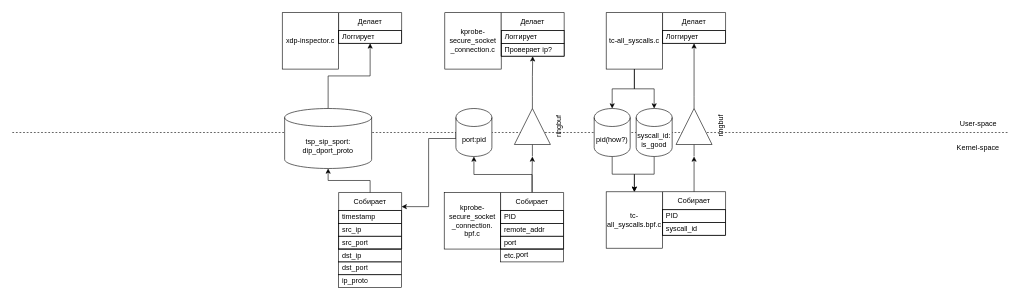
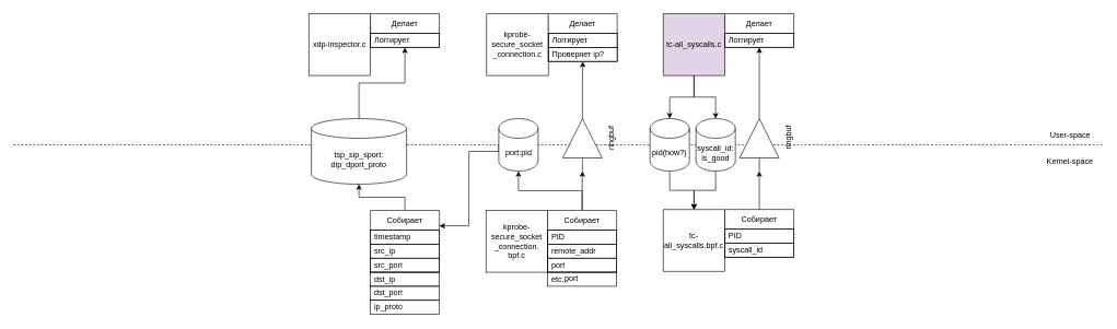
  <mxCell id="0" />
  <mxCell id="1" parent="0" />
  <mxCell id="2" value="" style="endArrow=none;dashed=1;html=1;rounded=0;" edge="1" parent="1"><mxGeometry width="50" height="50" relative="1" as="geometry"><mxPoint x="20" y="220" as="sourcePoint" /><mxPoint x="1680" y="220" as="targetPoint" /></mxGeometry></mxCell>
  <mxCell id="3" value="Kernel-space" style="text;html=1;align=center;verticalAlign=middle;whiteSpace=wrap;rounded=0;" vertex="1" parent="1"><mxGeometry x="1590" y="230" width="80" height="30" as="geometry" /></mxCell>
  <mxCell id="4" value="User-space" style="text;html=1;align=center;verticalAlign=middle;resizable=0;points=[];autosize=1;strokeColor=none;fillColor=none;" vertex="1" parent="1"><mxGeometry x="1590" y="190" width="80" height="30" as="geometry" /></mxCell>
  <mxCell id="5" style="edgeStyle=orthogonalEdgeStyle;rounded=0;orthogonalLoop=1;jettySize=auto;html=1;exitX=0;exitY=0.5;exitDx=0;exitDy=0;exitPerimeter=0;entryX=1;entryY=0.25;entryDx=0;entryDy=0;jumpStyle=arc;" edge="1" parent="1" source="6" target="44"><mxGeometry relative="1" as="geometry"><Array as="points"><mxPoint x="760" y="230" /><mxPoint x="714" y="230" /><mxPoint x="714" y="344" /></Array></mxGeometry></mxCell>
  <mxCell id="6" value="port:pid" style="shape=cylinder3;whiteSpace=wrap;html=1;boundedLbl=1;backgroundOutline=1;size=15;" vertex="1" parent="1"><mxGeometry x="759.5" y="180" width="60" height="80" as="geometry" /></mxCell>
  <mxCell id="7" style="edgeStyle=orthogonalEdgeStyle;rounded=0;orthogonalLoop=1;jettySize=auto;html=1;" edge="1" parent="1" source="8" target="56"><mxGeometry relative="1" as="geometry"><mxPoint x="887" y="90" as="targetPoint" /></mxGeometry></mxCell>
  <mxCell id="8" value="ringbuf" style="verticalLabelPosition=bottom;shadow=0;dashed=0;align=center;html=1;verticalAlign=top;shape=mxgraph.electrical.logic_gates.buffer2;rotation=-90;" vertex="1" parent="1"><mxGeometry x="837" y="180" width="100" height="60" as="geometry" /></mxCell>
  <mxCell id="9" style="edgeStyle=orthogonalEdgeStyle;rounded=0;orthogonalLoop=1;jettySize=auto;html=1;entryX=0;entryY=0.5;entryDx=0;entryDy=0;" edge="1" parent="1" source="14" target="8"><mxGeometry relative="1" as="geometry" /></mxCell>
  <mxCell id="10" style="edgeStyle=orthogonalEdgeStyle;rounded=0;orthogonalLoop=1;jettySize=auto;html=1;exitX=0.5;exitY=0;exitDx=0;exitDy=0;entryX=0.5;entryY=1;entryDx=0;entryDy=0;entryPerimeter=0;" edge="1" parent="1" source="14" target="6"><mxGeometry relative="1" as="geometry" /></mxCell>
  <mxCell id="11" value="" style="group" vertex="1" connectable="0" parent="1"><mxGeometry x="740" y="320" width="199" height="115.716" as="geometry" /></mxCell>
  <mxCell id="12" value="" style="group" vertex="1" connectable="0" parent="11"><mxGeometry width="199" height="94.29" as="geometry" /></mxCell>
  <mxCell id="13" value="kprobe-secure_socket&lt;div&gt;_connection.&lt;div&gt;bpf.c&lt;/div&gt;&lt;/div&gt;" style="whiteSpace=wrap;html=1;aspect=fixed;" vertex="1" parent="12"><mxGeometry y="0.29" width="94" height="94" as="geometry" /></mxCell>
  <mxCell id="14" value="Собирает" style="swimlane;fontStyle=0;childLayout=stackLayout;horizontal=1;startSize=30;horizontalStack=0;resizeParent=1;resizeParentMax=0;resizeLast=0;collapsible=1;marginBottom=0;whiteSpace=wrap;html=1;" vertex="1" parent="12"><mxGeometry x="94" width="105.0" height="94.286" as="geometry"><mxRectangle x="94" width="90" height="30" as="alternateBounds" /></mxGeometry></mxCell>
  <mxCell id="15" value="PID" style="text;strokeColor=default;fillColor=none;align=left;verticalAlign=middle;spacingLeft=4;spacingRight=4;overflow=hidden;points=[[0,0.5],[1,0.5]];portConstraint=eastwest;rotatable=0;whiteSpace=wrap;html=1;" vertex="1" parent="14"><mxGeometry y="30" width="105.0" height="21.429" as="geometry" /></mxCell>
  <mxCell id="16" value="remote_addr" style="text;strokeColor=default;fillColor=none;align=left;verticalAlign=middle;spacingLeft=4;spacingRight=4;overflow=hidden;points=[[0,0.5],[1,0.5]];portConstraint=eastwest;rotatable=0;whiteSpace=wrap;html=1;" vertex="1" parent="14"><mxGeometry y="51.429" width="105.0" height="21.429" as="geometry" /></mxCell>
  <mxCell id="17" value="port" style="text;strokeColor=default;fillColor=none;align=left;verticalAlign=middle;spacingLeft=4;spacingRight=4;overflow=hidden;points=[[0,0.5],[1,0.5]];portConstraint=eastwest;rotatable=0;whiteSpace=wrap;html=1;" vertex="1" parent="14"><mxGeometry y="72.857" width="105.0" height="21.429" as="geometry" /></mxCell>
  <mxCell id="18" value="etc..." style="text;strokeColor=default;fillColor=none;align=left;verticalAlign=middle;spacingLeft=4;spacingRight=4;overflow=hidden;points=[[0,0.5],[1,0.5]];portConstraint=eastwest;rotatable=0;whiteSpace=wrap;html=1;" vertex="1" parent="11"><mxGeometry x="94" y="94.287" width="105.0" height="21.429" as="geometry" /></mxCell>
  <mxCell id="19" value="port" style="text;strokeColor=none;fillColor=none;align=left;verticalAlign=middle;spacingLeft=4;spacingRight=4;overflow=hidden;points=[[0,0.5],[1,0.5]];portConstraint=eastwest;rotatable=0;whiteSpace=wrap;html=1;" vertex="1" parent="1"><mxGeometry x="854" y="412.857" width="105.0" height="21.429" as="geometry" /></mxCell>
  <mxCell id="20" value="" style="group" vertex="1" connectable="0" parent="1"><mxGeometry x="1010" y="20" width="199" height="94.29" as="geometry" /></mxCell>
- <mxCell id="21" value="tc-all_syscalls.c" style="whiteSpace=wrap;html=1;aspect=fixed;" vertex="1" parent="20"><mxGeometry y="0.29" width="94" height="94" as="geometry" /></mxCell>
+ <mxCell id="21" value="tc-all_syscalls.c" style="whiteSpace=wrap;html=1;aspect=fixed;fillColor=#e1d5e7;" vertex="1" parent="20"><mxGeometry y="0.29" width="94" height="94" as="geometry" /></mxCell>
  <mxCell id="22" value="Делает" style="swimlane;fontStyle=0;childLayout=stackLayout;horizontal=1;startSize=30;horizontalStack=0;resizeParent=1;resizeParentMax=0;resizeLast=0;collapsible=1;marginBottom=0;whiteSpace=wrap;html=1;" vertex="1" parent="20"><mxGeometry x="94" width="105.0" height="51.429" as="geometry" /></mxCell>
  <mxCell id="23" value="Логгирует" style="text;strokeColor=default;fillColor=none;align=left;verticalAlign=middle;spacingLeft=4;spacingRight=4;overflow=hidden;points=[[0,0.5],[1,0.5]];portConstraint=eastwest;rotatable=0;whiteSpace=wrap;html=1;" vertex="1" parent="22"><mxGeometry y="30" width="105.0" height="21.429" as="geometry" /></mxCell>
  <mxCell id="24" value="" style="group" vertex="1" connectable="0" parent="1"><mxGeometry x="1010" y="318.57" width="199" height="115.716" as="geometry" /></mxCell>
  <mxCell id="25" value="" style="group" vertex="1" connectable="0" parent="24"><mxGeometry width="199" height="94.29" as="geometry" /></mxCell>
  <mxCell id="26" value="tc-all_syscalls.bpf.c" style="whiteSpace=wrap;html=1;aspect=fixed;" vertex="1" parent="25"><mxGeometry y="0.29" width="94" height="94" as="geometry" /></mxCell>
  <mxCell id="27" value="Собирает" style="swimlane;fontStyle=0;childLayout=stackLayout;horizontal=1;startSize=30;horizontalStack=0;resizeParent=1;resizeParentMax=0;resizeLast=0;collapsible=1;marginBottom=0;whiteSpace=wrap;html=1;" vertex="1" parent="25"><mxGeometry x="94" width="105.0" height="72.857" as="geometry"><mxRectangle x="94" width="90" height="30" as="alternateBounds" /></mxGeometry></mxCell>
  <mxCell id="28" value="PID" style="text;strokeColor=default;fillColor=none;align=left;verticalAlign=middle;spacingLeft=4;spacingRight=4;overflow=hidden;points=[[0,0.5],[1,0.5]];portConstraint=eastwest;rotatable=0;whiteSpace=wrap;html=1;" vertex="1" parent="27"><mxGeometry y="30" width="105.0" height="21.429" as="geometry" /></mxCell>
  <mxCell id="29" value="syscall_id" style="text;strokeColor=default;fillColor=none;align=left;verticalAlign=middle;spacingLeft=4;spacingRight=4;overflow=hidden;points=[[0,0.5],[1,0.5]];portConstraint=eastwest;rotatable=0;whiteSpace=wrap;html=1;" vertex="1" parent="27"><mxGeometry y="51.429" width="105.0" height="21.429" as="geometry" /></mxCell>
  <mxCell id="30" style="edgeStyle=orthogonalEdgeStyle;rounded=0;orthogonalLoop=1;jettySize=auto;html=1;" edge="1" parent="1" source="31" target="22"><mxGeometry relative="1" as="geometry" /></mxCell>
  <mxCell id="31" value="ringbuf" style="verticalLabelPosition=bottom;shadow=0;dashed=0;align=center;html=1;verticalAlign=top;shape=mxgraph.electrical.logic_gates.buffer2;rotation=-90;" vertex="1" parent="1"><mxGeometry x="1106.5" y="180" width="100" height="60" as="geometry" /></mxCell>
  <mxCell id="32" style="edgeStyle=orthogonalEdgeStyle;rounded=0;orthogonalLoop=1;jettySize=auto;html=1;exitX=0.5;exitY=0;exitDx=0;exitDy=0;entryX=0;entryY=0.5;entryDx=0;entryDy=0;" edge="1" parent="1" source="27" target="31"><mxGeometry relative="1" as="geometry" /></mxCell>
  <mxCell id="33" style="edgeStyle=orthogonalEdgeStyle;rounded=0;orthogonalLoop=1;jettySize=auto;html=1;exitX=0.5;exitY=1;exitDx=0;exitDy=0;exitPerimeter=0;entryX=0.5;entryY=0;entryDx=0;entryDy=0;" edge="1" parent="1" source="34" target="26"><mxGeometry relative="1" as="geometry" /></mxCell>
  <mxCell id="34" value="syscall_id:&lt;div&gt;is_good&lt;/div&gt;" style="shape=cylinder3;whiteSpace=wrap;html=1;boundedLbl=1;backgroundOutline=1;size=15;" vertex="1" parent="1"><mxGeometry x="1060" y="180" width="60" height="80" as="geometry" /></mxCell>
  <mxCell id="35" style="edgeStyle=orthogonalEdgeStyle;rounded=0;orthogonalLoop=1;jettySize=auto;html=1;exitX=0.5;exitY=1;exitDx=0;exitDy=0;entryX=0.5;entryY=0;entryDx=0;entryDy=0;entryPerimeter=0;" edge="1" parent="1" source="21" target="34"><mxGeometry relative="1" as="geometry" /></mxCell>
  <mxCell id="36" style="edgeStyle=orthogonalEdgeStyle;rounded=0;orthogonalLoop=1;jettySize=auto;html=1;exitX=0.5;exitY=1;exitDx=0;exitDy=0;exitPerimeter=0;" edge="1" parent="1" source="37" target="26"><mxGeometry relative="1" as="geometry" /></mxCell>
  <mxCell id="37" value="pid(how?)" style="shape=cylinder3;whiteSpace=wrap;html=1;boundedLbl=1;backgroundOutline=1;size=15;" vertex="1" parent="1"><mxGeometry x="990" y="180" width="60" height="80" as="geometry" /></mxCell>
  <mxCell id="38" style="edgeStyle=orthogonalEdgeStyle;rounded=0;orthogonalLoop=1;jettySize=auto;html=1;" edge="1" parent="1" source="21" target="37"><mxGeometry relative="1" as="geometry" /></mxCell>
  <mxCell id="39" value="" style="group" vertex="1" connectable="0" parent="1"><mxGeometry x="470" y="20" width="199" height="94.29" as="geometry" /></mxCell>
  <mxCell id="40" value="xdp-inspector.c" style="whiteSpace=wrap;html=1;aspect=fixed;" vertex="1" parent="39"><mxGeometry y="0.29" width="94" height="94" as="geometry" /></mxCell>
  <mxCell id="41" value="Делает" style="swimlane;fontStyle=0;childLayout=stackLayout;horizontal=1;startSize=30;horizontalStack=0;resizeParent=1;resizeParentMax=0;resizeLast=0;collapsible=1;marginBottom=0;whiteSpace=wrap;html=1;" vertex="1" parent="39"><mxGeometry x="94" width="105.0" height="51.429" as="geometry" /></mxCell>
  <mxCell id="42" value="Логгирует" style="text;strokeColor=default;fillColor=none;align=left;verticalAlign=middle;spacingLeft=4;spacingRight=4;overflow=hidden;points=[[0,0.5],[1,0.5]];portConstraint=eastwest;rotatable=0;whiteSpace=wrap;html=1;" vertex="1" parent="41"><mxGeometry y="30" width="105.0" height="21.429" as="geometry" /></mxCell>
  <mxCell id="43" value="" style="group" vertex="1" connectable="0" parent="1"><mxGeometry x="470" y="320" width="199" height="94.29" as="geometry" /></mxCell>
  <mxCell id="44" value="Собирает" style="swimlane;fontStyle=0;childLayout=stackLayout;horizontal=1;startSize=30;horizontalStack=0;resizeParent=1;resizeParentMax=0;resizeLast=0;collapsible=1;marginBottom=0;whiteSpace=wrap;html=1;" vertex="1" parent="43"><mxGeometry x="94" width="105.0" height="94.286" as="geometry" /></mxCell>
  <mxCell id="45" value="timestamp" style="text;strokeColor=default;fillColor=none;align=left;verticalAlign=middle;spacingLeft=4;spacingRight=4;overflow=hidden;points=[[0,0.5],[1,0.5]];portConstraint=eastwest;rotatable=0;whiteSpace=wrap;html=1;" vertex="1" parent="44"><mxGeometry y="30" width="105.0" height="21.429" as="geometry" /></mxCell>
  <mxCell id="46" value="src_ip" style="text;strokeColor=default;fillColor=none;align=left;verticalAlign=middle;spacingLeft=4;spacingRight=4;overflow=hidden;points=[[0,0.5],[1,0.5]];portConstraint=eastwest;rotatable=0;whiteSpace=wrap;html=1;" vertex="1" parent="44"><mxGeometry y="51.429" width="105.0" height="21.429" as="geometry" /></mxCell>
  <mxCell id="47" value="src_port" style="text;strokeColor=default;fillColor=none;align=left;verticalAlign=middle;spacingLeft=4;spacingRight=4;overflow=hidden;points=[[0,0.5],[1,0.5]];portConstraint=eastwest;rotatable=0;whiteSpace=wrap;html=1;" vertex="1" parent="44"><mxGeometry y="72.857" width="105.0" height="21.429" as="geometry" /></mxCell>
  <mxCell id="48" value="dst_ip" style="text;strokeColor=default;fillColor=none;align=left;verticalAlign=middle;spacingLeft=4;spacingRight=4;overflow=hidden;points=[[0,0.5],[1,0.5]];portConstraint=eastwest;rotatable=0;whiteSpace=wrap;html=1;" vertex="1" parent="1"><mxGeometry x="564" y="414.287" width="105.0" height="21.429" as="geometry" /></mxCell>
  <mxCell id="49" value="dst_port" style="text;strokeColor=default;fillColor=none;align=left;verticalAlign=middle;spacingLeft=4;spacingRight=4;overflow=hidden;points=[[0,0.5],[1,0.5]];portConstraint=eastwest;rotatable=0;whiteSpace=wrap;html=1;" vertex="1" parent="1"><mxGeometry x="564" y="435.717" width="105.0" height="21.429" as="geometry" /></mxCell>
  <mxCell id="50" value="ip_proto" style="text;strokeColor=default;fillColor=none;align=left;verticalAlign=middle;spacingLeft=4;spacingRight=4;overflow=hidden;points=[[0,0.5],[1,0.5]];portConstraint=eastwest;rotatable=0;whiteSpace=wrap;html=1;" vertex="1" parent="1"><mxGeometry x="564" y="457.147" width="105.0" height="21.429" as="geometry" /></mxCell>
  <mxCell id="51" style="edgeStyle=orthogonalEdgeStyle;rounded=0;orthogonalLoop=1;jettySize=auto;html=1;" edge="1" parent="1" source="52" target="41"><mxGeometry relative="1" as="geometry" /></mxCell>
  <mxCell id="52" value="tsp_sip_sport:&lt;div&gt;dip_dport_proto&lt;/div&gt;" style="shape=cylinder3;whiteSpace=wrap;html=1;boundedLbl=1;backgroundOutline=1;size=15;" vertex="1" parent="1"><mxGeometry x="474" y="180" width="145" height="100" as="geometry" /></mxCell>
  <mxCell id="53" style="edgeStyle=orthogonalEdgeStyle;rounded=0;orthogonalLoop=1;jettySize=auto;html=1;entryX=0.5;entryY=1;entryDx=0;entryDy=0;entryPerimeter=0;" edge="1" parent="1" source="44" target="52"><mxGeometry relative="1" as="geometry" /></mxCell>
  <mxCell id="54" value="" style="group" vertex="1" connectable="0" parent="1"><mxGeometry x="741" y="20" width="199" height="94.29" as="geometry" /></mxCell>
  <mxCell id="55" value="kprobe-secure_socket&lt;div&gt;_connection.&lt;span style=&quot;background-color: initial;&quot;&gt;c&lt;/span&gt;&lt;/div&gt;" style="whiteSpace=wrap;html=1;aspect=fixed;" vertex="1" parent="54"><mxGeometry y="0.29" width="94" height="94" as="geometry" /></mxCell>
  <mxCell id="56" value="Делает" style="swimlane;fontStyle=0;childLayout=stackLayout;horizontal=1;startSize=30;horizontalStack=0;resizeParent=1;resizeParentMax=0;resizeLast=0;collapsible=1;marginBottom=0;whiteSpace=wrap;html=1;" vertex="1" parent="54"><mxGeometry x="94" width="105.0" height="72.857" as="geometry" /></mxCell>
  <mxCell id="57" value="Логгирует" style="text;strokeColor=default;fillColor=none;align=left;verticalAlign=middle;spacingLeft=4;spacingRight=4;overflow=hidden;points=[[0,0.5],[1,0.5]];portConstraint=eastwest;rotatable=0;whiteSpace=wrap;html=1;" vertex="1" parent="56"><mxGeometry y="30" width="105.0" height="21.429" as="geometry" /></mxCell>
  <mxCell id="58" value="Проверяет ip?" style="text;strokeColor=default;fillColor=none;align=left;verticalAlign=middle;spacingLeft=4;spacingRight=4;overflow=hidden;points=[[0,0.5],[1,0.5]];portConstraint=eastwest;rotatable=0;whiteSpace=wrap;html=1;" vertex="1" parent="56"><mxGeometry y="51.429" width="105.0" height="21.429" as="geometry" /></mxCell>
